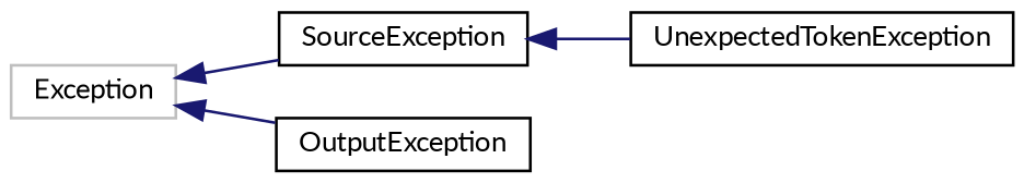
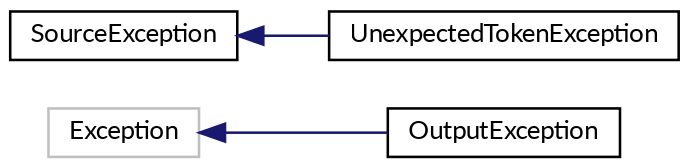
  digraph {
    fontname=Lato
    rankdir=LR
    node [color=black fillcolor=white fontname=Lato fontsize=10 shape=record style=filled]
    edge [color=midnightblue dir=back fontname=Lato fontsize=10 labelfontname=Helvetica labelfontsize=10 style=solid]
    n1 [color=grey75 height=0.2 label=Exception width=0.4]
    n2 [height=0.2 label=SourceException width=0.4]
    n3 [height=0.2 label=OutputException width=0.4]
    n4 [height=0.2 label=UnexpectedTokenException width=0.4]
-   n1 -> n2
    n1 -> n3
    n2 -> n4
  }
